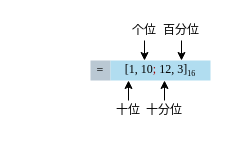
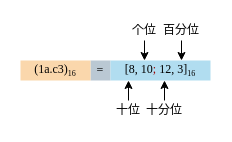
  <mxCell id="0" />
  <mxCell id="1" parent="0" />
  <mxCell id="2" value="&lt;font face=&quot;Comic Sans MS&quot;&gt;=&lt;/font&gt;" style="rounded=0;whiteSpace=wrap;html=1;fillColor=#bac8d3;strokeColor=none;" vertex="1" parent="1"><mxGeometry x="90" y="60" width="20" height="20" as="geometry" /></mxCell>
- <mxCell id="4" value="&lt;font face=&quot;Comic Sans MS&quot;&gt;[1, 10&lt;font color=&quot;#990000&quot;&gt;;&lt;/font&gt; 12, 3]&lt;sub&gt;&lt;font style=&quot;font-size: 8px;&quot;&gt;16&lt;/font&gt;&lt;/sub&gt;&lt;/font&gt;" style="text;html=1;strokeColor=none;fillColor=#b1ddf0;align=center;verticalAlign=middle;whiteSpace=wrap;rounded=0;" vertex="1" parent="1"><mxGeometry x="110" y="60" width="100" height="20" as="geometry" /></mxCell>
+ <mxCell id="3" value="&lt;font face=&quot;Comic Sans MS&quot;&gt;(1a.c3)&lt;sub&gt;&lt;font style=&quot;font-size: 8px;&quot;&gt;16&lt;/font&gt;&lt;/sub&gt;&lt;/font&gt;" style="text;html=1;strokeColor=none;fillColor=#fad7ac;align=center;verticalAlign=middle;whiteSpace=wrap;rounded=0;" vertex="1" parent="1"><mxGeometry x="20" y="60" width="70" height="20" as="geometry" /></mxCell>
+ <mxCell id="4" value="&lt;font face=&quot;Comic Sans MS&quot;&gt;[8, 10&lt;font color=&quot;#990000&quot;&gt;;&lt;/font&gt; 12, 3]&lt;sub&gt;&lt;font style=&quot;font-size: 8px;&quot;&gt;16&lt;/font&gt;&lt;/sub&gt;&lt;/font&gt;" style="text;html=1;strokeColor=none;fillColor=#b1ddf0;align=center;verticalAlign=middle;whiteSpace=wrap;rounded=0;" vertex="1" parent="1"><mxGeometry x="110" y="60" width="100" height="20" as="geometry" /></mxCell>
  <mxCell id="5" value="" style="endArrow=classic;html=1;rounded=0;entryX=0.25;entryY=0;entryDx=0;entryDy=0;" edge="1" parent="1"><mxGeometry width="50" height="50" relative="1" as="geometry"><mxPoint x="144" y="40" as="sourcePoint" /><mxPoint x="144" y="60" as="targetPoint" /></mxGeometry></mxCell>
  <mxCell id="6" value="个位" style="text;html=1;strokeColor=none;fillColor=none;align=center;verticalAlign=middle;whiteSpace=wrap;rounded=0;" vertex="1" parent="1"><mxGeometry x="129" y="20" width="30" height="20" as="geometry" /></mxCell>
  <mxCell id="7" value="十位" style="text;html=1;strokeColor=none;fillColor=none;align=center;verticalAlign=middle;whiteSpace=wrap;rounded=0;" vertex="1" parent="1"><mxGeometry x="113" y="100" width="30" height="20" as="geometry" /></mxCell>
  <mxCell id="8" value="" style="endArrow=classic;html=1;rounded=0;entryX=0.25;entryY=1;entryDx=0;entryDy=0;" edge="1" parent="1"><mxGeometry width="50" height="50" relative="1" as="geometry"><mxPoint x="128" y="100" as="sourcePoint" /><mxPoint x="128" y="80" as="targetPoint" /></mxGeometry></mxCell>
  <mxCell id="9" value="十分位" style="text;html=1;strokeColor=none;fillColor=none;align=center;verticalAlign=middle;whiteSpace=wrap;rounded=0;" vertex="1" parent="1"><mxGeometry x="144" y="100" width="40" height="20" as="geometry" /></mxCell>
  <mxCell id="10" value="" style="endArrow=classic;html=1;rounded=0;entryX=0.25;entryY=1;entryDx=0;entryDy=0;" edge="1" parent="1"><mxGeometry width="50" height="50" relative="1" as="geometry"><mxPoint x="164" y="100" as="sourcePoint" /><mxPoint x="164" y="80" as="targetPoint" /></mxGeometry></mxCell>
  <mxCell id="11" value="" style="endArrow=classic;html=1;rounded=0;entryX=0.25;entryY=0;entryDx=0;entryDy=0;" edge="1" parent="1"><mxGeometry width="50" height="50" relative="1" as="geometry"><mxPoint x="181" y="40" as="sourcePoint" /><mxPoint x="181" y="60" as="targetPoint" /></mxGeometry></mxCell>
  <mxCell id="12" value="百分位" style="text;html=1;strokeColor=none;fillColor=none;align=center;verticalAlign=middle;whiteSpace=wrap;rounded=0;" vertex="1" parent="1"><mxGeometry x="161" y="20" width="40" height="20" as="geometry" /></mxCell>
